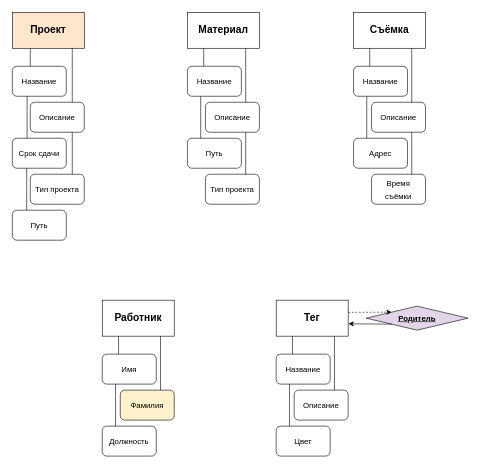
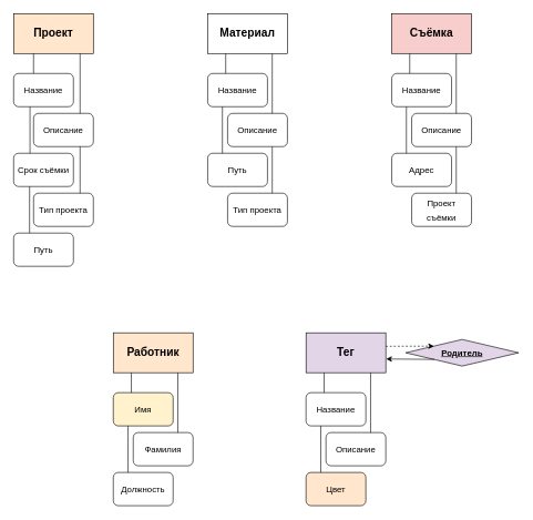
  <mxCell id="0" />
  <mxCell id="1" parent="0" />
  <mxCell id="2" value="&lt;font style=&quot;font-size: 17px;&quot;&gt;&lt;b&gt;Проект&lt;/b&gt;&lt;/font&gt;" style="rounded=1;whiteSpace=wrap;html=1;arcSize=0;fillColor=#ffe6cc;" vertex="1" parent="1"><mxGeometry x="20" y="20" width="120" height="60" as="geometry" /></mxCell>
- <mxCell id="3" value="&lt;font style=&quot;font-size: 17px;&quot;&gt;&lt;b&gt;Съёмка&lt;/b&gt;&lt;/font&gt;" style="rounded=1;whiteSpace=wrap;html=1;arcSize=0;" vertex="1" parent="1"><mxGeometry x="589" y="20" width="120" height="60" as="geometry" /></mxCell>
+ <mxCell id="3" value="&lt;font style=&quot;font-size: 17px;&quot;&gt;&lt;b&gt;Съёмка&lt;/b&gt;&lt;/font&gt;" style="rounded=1;whiteSpace=wrap;html=1;arcSize=0;fillColor=#f8cecc;" vertex="1" parent="1"><mxGeometry x="589" y="20" width="120" height="60" as="geometry" /></mxCell>
  <mxCell id="4" value="&lt;font style=&quot;font-size: 17px;&quot;&gt;&lt;b&gt;Материал&lt;/b&gt;&lt;/font&gt;" style="rounded=1;whiteSpace=wrap;html=1;arcSize=0;" vertex="1" parent="1"><mxGeometry x="312" y="20" width="120" height="60" as="geometry" /></mxCell>
  <mxCell id="5" value="&lt;font style=&quot;font-size: 13px;&quot;&gt;Название&lt;/font&gt;" style="rounded=1;whiteSpace=wrap;html=1;fontSize=17;" vertex="1" parent="1"><mxGeometry x="20" y="110" width="90" height="50" as="geometry" /></mxCell>
  <mxCell id="6" value="&lt;font style=&quot;font-size: 13px;&quot;&gt;Описание&lt;/font&gt;" style="rounded=1;whiteSpace=wrap;html=1;fontSize=17;" vertex="1" parent="1"><mxGeometry x="50" y="170" width="90" height="50" as="geometry" /></mxCell>
- <mxCell id="7" value="&lt;font style=&quot;font-size: 13px;&quot;&gt;Срок сдачи&lt;/font&gt;" style="rounded=1;whiteSpace=wrap;html=1;fontSize=17;" vertex="1" parent="1"><mxGeometry x="20" y="230" width="90" height="50" as="geometry" /></mxCell>
+ <mxCell id="7" value="&lt;font style=&quot;font-size: 13px;&quot;&gt;Срок съёмки&lt;/font&gt;" style="rounded=1;whiteSpace=wrap;html=1;fontSize=17;" vertex="1" parent="1"><mxGeometry x="20" y="230" width="90" height="50" as="geometry" /></mxCell>
  <mxCell id="8" value="&lt;font style=&quot;font-size: 13px;&quot;&gt;Тип проекта&lt;/font&gt;" style="rounded=1;whiteSpace=wrap;html=1;fontSize=17;" vertex="1" parent="1"><mxGeometry x="50" y="290" width="90" height="50" as="geometry" /></mxCell>
  <mxCell id="9" value="&lt;font style=&quot;font-size: 13px;&quot;&gt;Название&lt;/font&gt;" style="rounded=1;whiteSpace=wrap;html=1;fontSize=17;" vertex="1" parent="1"><mxGeometry x="312" y="110" width="90" height="50" as="geometry" /></mxCell>
  <mxCell id="10" value="&lt;font style=&quot;font-size: 13px;&quot;&gt;Описание&lt;/font&gt;" style="rounded=1;whiteSpace=wrap;html=1;fontSize=17;" vertex="1" parent="1"><mxGeometry x="342" y="170" width="90" height="50" as="geometry" /></mxCell>
  <mxCell id="11" value="&lt;font style=&quot;font-size: 13px;&quot;&gt;Путь&lt;/font&gt;" style="rounded=1;whiteSpace=wrap;html=1;fontSize=17;" vertex="1" parent="1"><mxGeometry x="312" y="230" width="90" height="50" as="geometry" /></mxCell>
  <mxCell id="12" value="&lt;font style=&quot;font-size: 13px;&quot;&gt;Тип проекта&lt;/font&gt;" style="rounded=1;whiteSpace=wrap;html=1;fontSize=17;" vertex="1" parent="1"><mxGeometry x="342" y="290" width="90" height="50" as="geometry" /></mxCell>
  <mxCell id="13" value="&lt;font style=&quot;font-size: 13px;&quot;&gt;Название&lt;/font&gt;" style="rounded=1;whiteSpace=wrap;html=1;fontSize=17;" vertex="1" parent="1"><mxGeometry x="589" y="110" width="90" height="50" as="geometry" /></mxCell>
  <mxCell id="14" value="&lt;font style=&quot;font-size: 13px;&quot;&gt;Описание&lt;/font&gt;" style="rounded=1;whiteSpace=wrap;html=1;fontSize=17;" vertex="1" parent="1"><mxGeometry x="619" y="170" width="90" height="50" as="geometry" /></mxCell>
  <mxCell id="15" value="&lt;font style=&quot;font-size: 13px;&quot;&gt;Адрес&lt;/font&gt;" style="rounded=1;whiteSpace=wrap;html=1;fontSize=17;" vertex="1" parent="1"><mxGeometry x="589" y="230" width="90" height="50" as="geometry" /></mxCell>
- <mxCell id="16" value="&lt;font style=&quot;font-size: 13px;&quot;&gt;Время&lt;br&gt;съёмки&lt;/font&gt;" style="rounded=1;whiteSpace=wrap;html=1;fontSize=17;" vertex="1" parent="1"><mxGeometry x="619" y="290" width="90" height="50" as="geometry" /></mxCell>
+ <mxCell id="16" value="&lt;font style=&quot;font-size: 13px;&quot;&gt;Проект&lt;br&gt;съёмки&lt;/font&gt;" style="rounded=1;whiteSpace=wrap;html=1;fontSize=17;" vertex="1" parent="1"><mxGeometry x="619" y="290" width="90" height="50" as="geometry" /></mxCell>
  <mxCell id="17" value="&lt;font style=&quot;font-size: 13px;&quot;&gt;Путь&lt;/font&gt;" style="rounded=1;whiteSpace=wrap;html=1;fontSize=17;" vertex="1" parent="1"><mxGeometry x="20" y="350" width="90" height="50" as="geometry" /></mxCell>
  <mxCell id="18" value="" style="endArrow=none;html=1;rounded=0;fontSize=13;entryX=0.25;entryY=1;entryDx=0;entryDy=0;exitX=0.333;exitY=-0.001;exitDx=0;exitDy=0;exitPerimeter=0;" edge="1" parent="1" source="5" target="2"><mxGeometry width="50" height="50" relative="1" as="geometry"><mxPoint x="140" y="250" as="sourcePoint" /><mxPoint x="190" y="200" as="targetPoint" /></mxGeometry></mxCell>
  <mxCell id="19" value="" style="endArrow=none;html=1;rounded=0;fontSize=13;entryX=0.25;entryY=1;entryDx=0;entryDy=0;" edge="1" parent="1"><mxGeometry width="50" height="50" relative="1" as="geometry"><mxPoint x="120" y="170" as="sourcePoint" /><mxPoint x="120" y="80" as="targetPoint" /></mxGeometry></mxCell>
  <mxCell id="20" value="" style="endArrow=none;html=1;rounded=0;fontSize=13;entryX=0.274;entryY=0.998;entryDx=0;entryDy=0;entryPerimeter=0;exitX=0.274;exitY=0.001;exitDx=0;exitDy=0;exitPerimeter=0;" edge="1" parent="1" source="7" target="5"><mxGeometry width="50" height="50" relative="1" as="geometry"><mxPoint x="20" y="210" as="sourcePoint" /><mxPoint x="70" y="160" as="targetPoint" /></mxGeometry></mxCell>
  <mxCell id="21" value="" style="endArrow=none;html=1;rounded=0;fontSize=13;entryX=0.274;entryY=0.998;entryDx=0;entryDy=0;entryPerimeter=0;exitX=0.274;exitY=0.001;exitDx=0;exitDy=0;exitPerimeter=0;" edge="1" parent="1"><mxGeometry width="50" height="50" relative="1" as="geometry"><mxPoint x="120" y="290" as="sourcePoint" /><mxPoint x="120" y="220" as="targetPoint" /></mxGeometry></mxCell>
  <mxCell id="22" value="" style="endArrow=none;html=1;rounded=0;fontSize=13;entryX=0.274;entryY=0.998;entryDx=0;entryDy=0;entryPerimeter=0;exitX=0.274;exitY=0.001;exitDx=0;exitDy=0;exitPerimeter=0;" edge="1" parent="1"><mxGeometry width="50" height="50" relative="1" as="geometry"><mxPoint x="44" y="350" as="sourcePoint" /><mxPoint x="44" y="280" as="targetPoint" /></mxGeometry></mxCell>
  <mxCell id="23" value="" style="endArrow=none;html=1;rounded=0;fontSize=13;entryX=0.25;entryY=1;entryDx=0;entryDy=0;exitX=0.333;exitY=-0.001;exitDx=0;exitDy=0;exitPerimeter=0;" edge="1" parent="1"><mxGeometry width="50" height="50" relative="1" as="geometry"><mxPoint x="339.16" y="110" as="sourcePoint" /><mxPoint x="339.16" y="80" as="targetPoint" /></mxGeometry></mxCell>
  <mxCell id="24" value="" style="endArrow=none;html=1;rounded=0;fontSize=13;entryX=0.25;entryY=1;entryDx=0;entryDy=0;" edge="1" parent="1"><mxGeometry width="50" height="50" relative="1" as="geometry"><mxPoint x="409.16" y="170" as="sourcePoint" /><mxPoint x="409.16" y="80" as="targetPoint" /></mxGeometry></mxCell>
  <mxCell id="25" value="" style="endArrow=none;html=1;rounded=0;fontSize=13;entryX=0.274;entryY=0.998;entryDx=0;entryDy=0;entryPerimeter=0;exitX=0.274;exitY=0.001;exitDx=0;exitDy=0;exitPerimeter=0;" edge="1" parent="1"><mxGeometry width="50" height="50" relative="1" as="geometry"><mxPoint x="334.16" y="230" as="sourcePoint" /><mxPoint x="334.16" y="160" as="targetPoint" /></mxGeometry></mxCell>
  <mxCell id="26" value="" style="endArrow=none;html=1;rounded=0;fontSize=13;entryX=0.274;entryY=0.998;entryDx=0;entryDy=0;entryPerimeter=0;exitX=0.274;exitY=0.001;exitDx=0;exitDy=0;exitPerimeter=0;" edge="1" parent="1"><mxGeometry width="50" height="50" relative="1" as="geometry"><mxPoint x="409.16" y="290" as="sourcePoint" /><mxPoint x="409.16" y="220" as="targetPoint" /></mxGeometry></mxCell>
  <mxCell id="27" value="" style="endArrow=none;html=1;rounded=0;fontSize=13;entryX=0.25;entryY=1;entryDx=0;entryDy=0;exitX=0.333;exitY=-0.001;exitDx=0;exitDy=0;exitPerimeter=0;" edge="1" parent="1"><mxGeometry width="50" height="50" relative="1" as="geometry"><mxPoint x="616.02" y="110" as="sourcePoint" /><mxPoint x="616.02" y="80" as="targetPoint" /></mxGeometry></mxCell>
  <mxCell id="28" value="" style="endArrow=none;html=1;rounded=0;fontSize=13;entryX=0.25;entryY=1;entryDx=0;entryDy=0;" edge="1" parent="1"><mxGeometry width="50" height="50" relative="1" as="geometry"><mxPoint x="686.02" y="170" as="sourcePoint" /><mxPoint x="686.02" y="80" as="targetPoint" /></mxGeometry></mxCell>
  <mxCell id="29" value="" style="endArrow=none;html=1;rounded=0;fontSize=13;entryX=0.274;entryY=0.998;entryDx=0;entryDy=0;entryPerimeter=0;exitX=0.274;exitY=0.001;exitDx=0;exitDy=0;exitPerimeter=0;" edge="1" parent="1"><mxGeometry width="50" height="50" relative="1" as="geometry"><mxPoint x="611.02" y="230" as="sourcePoint" /><mxPoint x="611.02" y="160" as="targetPoint" /></mxGeometry></mxCell>
  <mxCell id="30" value="" style="endArrow=none;html=1;rounded=0;fontSize=13;entryX=0.274;entryY=0.998;entryDx=0;entryDy=0;entryPerimeter=0;exitX=0.274;exitY=0.001;exitDx=0;exitDy=0;exitPerimeter=0;" edge="1" parent="1"><mxGeometry width="50" height="50" relative="1" as="geometry"><mxPoint x="686.02" y="290" as="sourcePoint" /><mxPoint x="686.02" y="220" as="targetPoint" /></mxGeometry></mxCell>
- <mxCell id="31" value="&lt;font style=&quot;font-size: 17px;&quot;&gt;&lt;b&gt;Работник&lt;/b&gt;&lt;/font&gt;" style="rounded=1;whiteSpace=wrap;html=1;arcSize=0;" vertex="1" parent="1"><mxGeometry x="170" y="500" width="120" height="60" as="geometry" /></mxCell>
- <mxCell id="32" value="&lt;font style=&quot;font-size: 13px;&quot;&gt;Имя&lt;/font&gt;" style="rounded=1;whiteSpace=wrap;html=1;fontSize=17;" vertex="1" parent="1"><mxGeometry x="170" y="590" width="90" height="50" as="geometry" /></mxCell>
- <mxCell id="33" value="&lt;font style=&quot;font-size: 13px;&quot;&gt;Фамилия&lt;/font&gt;" style="rounded=1;whiteSpace=wrap;html=1;fontSize=17;fillColor=#fff2cc;" vertex="1" parent="1"><mxGeometry x="200" y="650" width="90" height="50" as="geometry" /></mxCell>
+ <mxCell id="31" value="&lt;font style=&quot;font-size: 17px;&quot;&gt;&lt;b&gt;Работник&lt;/b&gt;&lt;/font&gt;" style="rounded=1;whiteSpace=wrap;html=1;arcSize=0;fillColor=#ffe6cc;" vertex="1" parent="1"><mxGeometry x="170" y="500" width="120" height="60" as="geometry" /></mxCell>
+ <mxCell id="32" value="&lt;font style=&quot;font-size: 13px;&quot;&gt;Имя&lt;/font&gt;" style="rounded=1;whiteSpace=wrap;html=1;fontSize=17;fillColor=#fff2cc;" vertex="1" parent="1"><mxGeometry x="170" y="590" width="90" height="50" as="geometry" /></mxCell>
+ <mxCell id="33" value="&lt;font style=&quot;font-size: 13px;&quot;&gt;Фамилия&lt;/font&gt;" style="rounded=1;whiteSpace=wrap;html=1;fontSize=17;" vertex="1" parent="1"><mxGeometry x="200" y="650" width="90" height="50" as="geometry" /></mxCell>
  <mxCell id="34" value="&lt;font style=&quot;font-size: 13px;&quot;&gt;Должность&lt;/font&gt;" style="rounded=1;whiteSpace=wrap;html=1;fontSize=17;" vertex="1" parent="1"><mxGeometry x="170" y="710" width="90" height="50" as="geometry" /></mxCell>
  <mxCell id="35" value="" style="endArrow=none;html=1;rounded=0;fontSize=13;entryX=0.25;entryY=1;entryDx=0;entryDy=0;exitX=0.333;exitY=-0.001;exitDx=0;exitDy=0;exitPerimeter=0;" edge="1" parent="1"><mxGeometry width="50" height="50" relative="1" as="geometry"><mxPoint x="197.16" y="590" as="sourcePoint" /><mxPoint x="197.16" y="560" as="targetPoint" /></mxGeometry></mxCell>
  <mxCell id="36" value="" style="endArrow=none;html=1;rounded=0;fontSize=13;entryX=0.25;entryY=1;entryDx=0;entryDy=0;" edge="1" parent="1"><mxGeometry width="50" height="50" relative="1" as="geometry"><mxPoint x="267.16" y="650" as="sourcePoint" /><mxPoint x="267.16" y="560" as="targetPoint" /></mxGeometry></mxCell>
  <mxCell id="37" value="" style="endArrow=none;html=1;rounded=0;fontSize=13;entryX=0.274;entryY=0.998;entryDx=0;entryDy=0;entryPerimeter=0;exitX=0.274;exitY=0.001;exitDx=0;exitDy=0;exitPerimeter=0;" edge="1" parent="1"><mxGeometry width="50" height="50" relative="1" as="geometry"><mxPoint x="192.16" y="710" as="sourcePoint" /><mxPoint x="192.16" y="640" as="targetPoint" /></mxGeometry></mxCell>
- <mxCell id="38" value="&lt;span style=&quot;font-size: 17px;&quot;&gt;&lt;b&gt;Тег&lt;/b&gt;&lt;/span&gt;" style="rounded=1;whiteSpace=wrap;html=1;arcSize=0;" vertex="1" parent="1"><mxGeometry x="460" y="500" width="120" height="60" as="geometry" /></mxCell>
+ <mxCell id="38" value="&lt;span style=&quot;font-size: 17px;&quot;&gt;&lt;b&gt;Тег&lt;/b&gt;&lt;/span&gt;" style="rounded=1;whiteSpace=wrap;html=1;arcSize=0;fillColor=#e1d5e7;" vertex="1" parent="1"><mxGeometry x="460" y="500" width="120" height="60" as="geometry" /></mxCell>
  <mxCell id="39" value="&lt;font style=&quot;font-size: 13px;&quot;&gt;Название&lt;/font&gt;" style="rounded=1;whiteSpace=wrap;html=1;fontSize=17;" vertex="1" parent="1"><mxGeometry x="460" y="590" width="90" height="50" as="geometry" /></mxCell>
  <mxCell id="40" value="&lt;font style=&quot;font-size: 13px;&quot;&gt;Описание&lt;/font&gt;" style="rounded=1;whiteSpace=wrap;html=1;fontSize=17;" vertex="1" parent="1"><mxGeometry x="490" y="650" width="90" height="50" as="geometry" /></mxCell>
- <mxCell id="41" value="&lt;font style=&quot;font-size: 13px;&quot;&gt;Цвет&lt;/font&gt;" style="rounded=1;whiteSpace=wrap;html=1;fontSize=17;" vertex="1" parent="1"><mxGeometry x="460" y="710" width="90" height="50" as="geometry" /></mxCell>
+ <mxCell id="41" value="&lt;font style=&quot;font-size: 13px;&quot;&gt;Цвет&lt;/font&gt;" style="rounded=1;whiteSpace=wrap;html=1;fontSize=17;fillColor=#ffe6cc;" vertex="1" parent="1"><mxGeometry x="460" y="710" width="90" height="50" as="geometry" /></mxCell>
  <mxCell id="42" value="" style="endArrow=none;html=1;rounded=0;fontSize=13;entryX=0.25;entryY=1;entryDx=0;entryDy=0;exitX=0.333;exitY=-0.001;exitDx=0;exitDy=0;exitPerimeter=0;" edge="1" parent="1"><mxGeometry width="50" height="50" relative="1" as="geometry"><mxPoint x="487.16" y="590" as="sourcePoint" /><mxPoint x="487.16" y="560" as="targetPoint" /></mxGeometry></mxCell>
  <mxCell id="43" value="" style="endArrow=none;html=1;rounded=0;fontSize=13;entryX=0.25;entryY=1;entryDx=0;entryDy=0;" edge="1" parent="1"><mxGeometry width="50" height="50" relative="1" as="geometry"><mxPoint x="557.16" y="650" as="sourcePoint" /><mxPoint x="557.16" y="560" as="targetPoint" /></mxGeometry></mxCell>
  <mxCell id="44" value="" style="endArrow=none;html=1;rounded=0;fontSize=13;entryX=0.274;entryY=0.998;entryDx=0;entryDy=0;entryPerimeter=0;exitX=0.274;exitY=0.001;exitDx=0;exitDy=0;exitPerimeter=0;" edge="1" parent="1"><mxGeometry width="50" height="50" relative="1" as="geometry"><mxPoint x="482.16" y="710" as="sourcePoint" /><mxPoint x="482.16" y="640" as="targetPoint" /></mxGeometry></mxCell>
  <mxCell id="45" value="&lt;b&gt;&lt;u&gt;Родитель&lt;/u&gt;&lt;/b&gt;" style="rhombus;whiteSpace=wrap;html=1;fontSize=13;fillColor=#e1d5e7;" vertex="1" parent="1"><mxGeometry x="610" y="510" width="170" height="40" as="geometry" /></mxCell>
  <mxCell id="46" value="" style="endArrow=classic;html=1;rounded=0;fontSize=13;exitX=1.001;exitY=0.338;exitDx=0;exitDy=0;exitPerimeter=0;entryX=0;entryY=0;entryDx=0;entryDy=0;dashed=1;" edge="1" parent="1" source="38" target="45"><mxGeometry width="50" height="50" relative="1" as="geometry"><mxPoint x="590" y="530" as="sourcePoint" /><mxPoint x="640" y="480" as="targetPoint" /></mxGeometry></mxCell>
  <mxCell id="47" value="" style="endArrow=classic;html=1;rounded=0;fontSize=13;exitX=1.001;exitY=0.338;exitDx=0;exitDy=0;exitPerimeter=0;entryX=1.005;entryY=0.656;entryDx=0;entryDy=0;entryPerimeter=0;" edge="1" parent="1" target="38"><mxGeometry width="50" height="50" relative="1" as="geometry"><mxPoint x="653" y="540" as="sourcePoint" /><mxPoint x="726" y="540" as="targetPoint" /></mxGeometry></mxCell>
